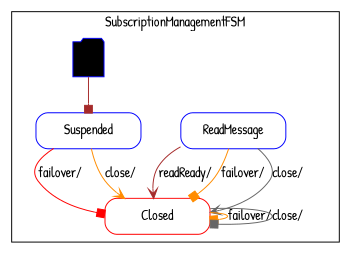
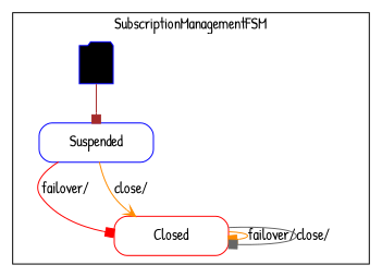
  digraph {
    fontname="Patrick Hand"
    node [color=blue fontname="Patrick Hand" shape=Mrecord]
    edge [arrowhead=box color=darkorange fontname="Patrick Hand"]
    n1 [label="{Suspended}" width=1.5]
-   n2 [label="{ReadMessage}" width=1.5]
    n3 [color=red label="{Closed}" width=1.5]
    "%5" [fillcolor=black shape=folder style=filled width=0.25]
    subgraph cluster_1 {
      label=SubscriptionManagementFSM
      n1
-     n2
      n3
      "%5"
    }
    n1 -> n3 [color=red label="failover/\l"]
    n1 -> n3 [arrowhead=vee label="close/\l"]
-   n2 -> n3 [arrowhead=vee color=brown label="readReady/\l"]
-   n2 -> n3 [label="failover/\l"]
-   n2 -> n3 [arrowhead=vee color=gray40 label="close/\l"]
    n3 -> n3 [label="failover/\l"]
    n3 -> n3 [color=gray40 label="close/\l"]
    "%5" -> n1 [color=brown]
  }
